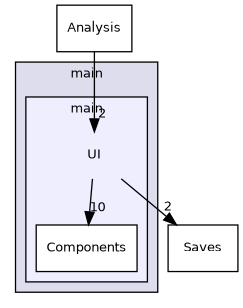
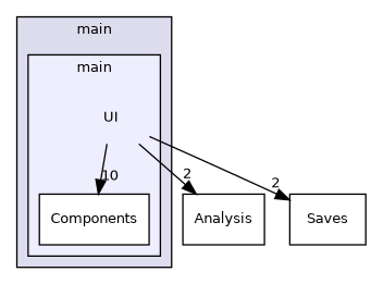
  digraph {
    compound=true
    node [fontname=Helvetica fontsize=10 shape=box]
    edge [headlabel=2 labeldistance=1.5 labelfontname=Helvetica labelfontsize=10]
    n1 [label=UI shape=plaintext]
    n2 [color=black fillcolor=white label=Components style=filled]
    n3 [label=Analysis]
    n4 [label=Saves]
    subgraph cluster_1 {
      bgcolor="#ddddee"
      fontname=Helvetica
      fontsize=10
      label=main
      pencolor=black
      subgraph cluster_2 {
        bgcolor="#eeeeff"
        fontname=Helvetica
        fontsize=10
        label=main
        pencolor=black
        n1
        n2
      }
    }
    n1 -> n2 [headlabel=10]
-   n3 -> n1
+   n1 -> n3
    n1 -> n4
  }
